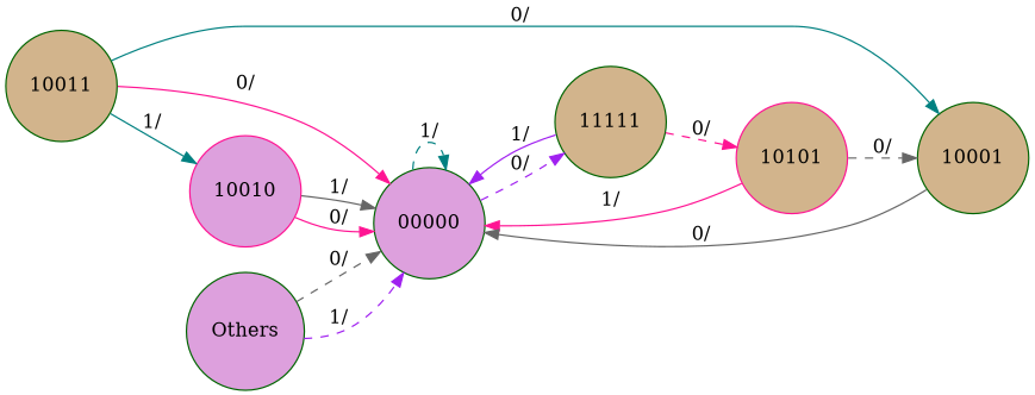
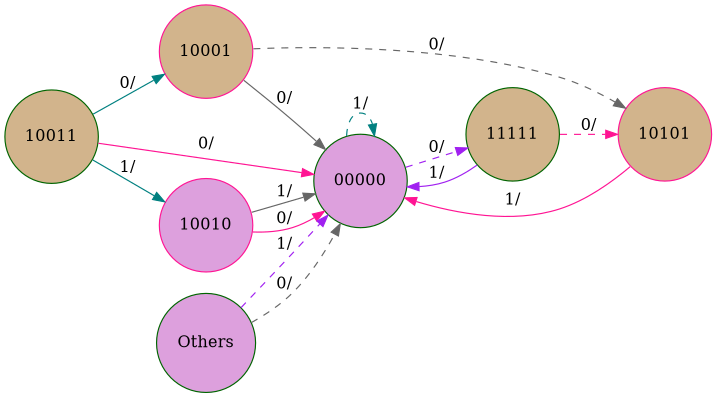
  digraph {
    rankdir=LR
    node [color=darkgreen fillcolor=tan shape=circle style=filled]
    edge [color=deeppink style=solid]
    n1 [fillcolor=plum label=00000]
    n2 [label=11111]
    n3 [color=deeppink label=10101]
-   n4 [label=10001]
+   n4 [color=deeppink label=10001]
    n5 [label=10011]
    n6 [color=deeppink fillcolor=plum label=10010]
    n7 [fillcolor=plum label=Others]
    n1 -> n1 [color=teal label="1/" style=dashed]
    n1 -> n2 [color=purple label="0/" style=dashed]
    n2 -> n1 [color=purple label="1/"]
    n2 -> n3 [label="0/" style=dashed]
    n3 -> n1 [label="1/"]
-   n3 -> n4 [color=gray40 label="0/" style=dashed]
+   n4 -> n3 [color=gray40 label="0/" style=dashed]
    n4 -> n1 [color=gray40 label="0/"]
    n5 -> n1 [label="0/"]
    n5 -> n4 [color=teal label="0/"]
    n5 -> n6 [color=teal label="1/"]
    n6 -> n1 [color=gray40 label="1/"]
    n6 -> n1 [label="0/"]
    n7 -> n1 [color=purple label="1/" style=dashed]
    n7 -> n1 [color=gray40 label="0/" style=dashed]
  }
